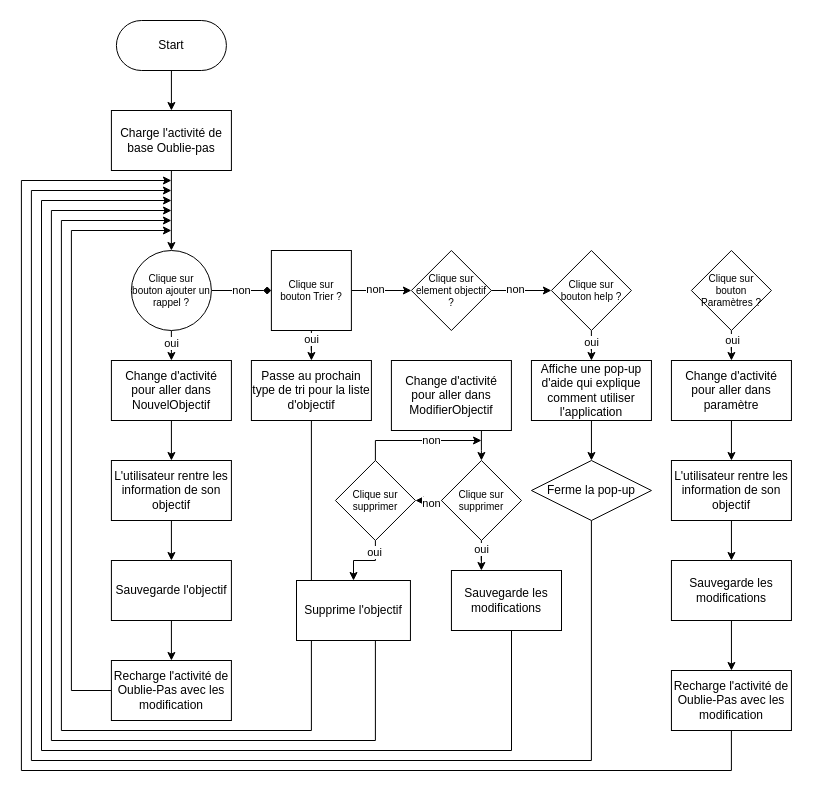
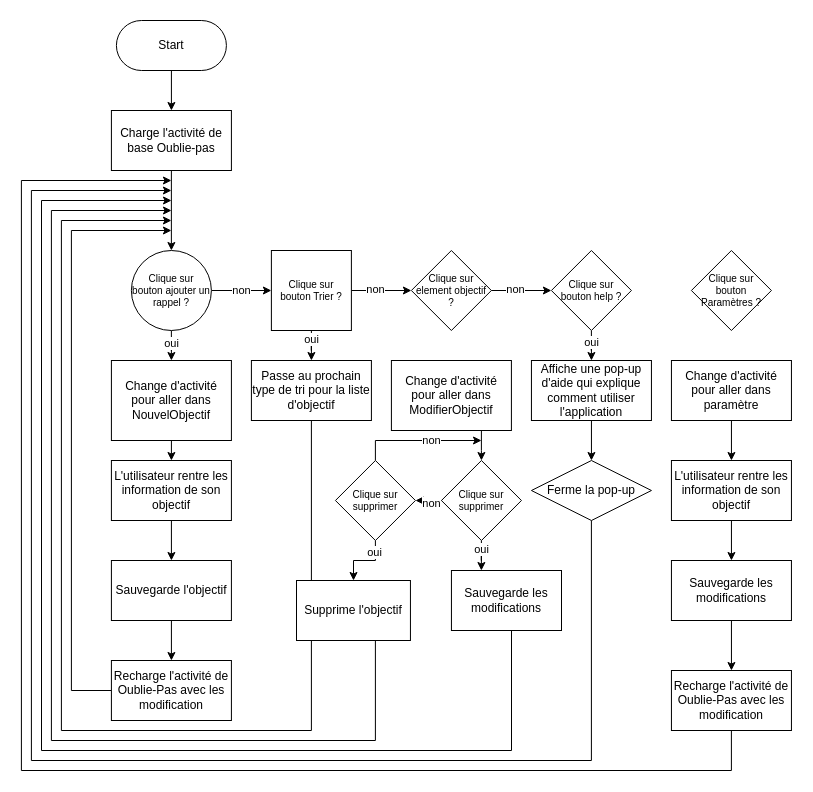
  <mxCell id="0" />
  <mxCell id="1" parent="0" />
  <mxCell id="2" style="edgeStyle=orthogonalEdgeStyle;rounded=0;orthogonalLoop=1;jettySize=auto;html=1;" parent="1" source="3" target="29" edge="1"><mxGeometry relative="1" as="geometry" /></mxCell>
  <mxCell id="3" value="Start" style="rounded=1;whiteSpace=wrap;html=1;arcSize=50;" parent="1" vertex="1"><mxGeometry x="115.91" width="110" height="50" as="geometry" y="20" /></mxCell>
- <mxCell id="4" value="non" style="edgeStyle=orthogonalEdgeStyle;rounded=0;orthogonalLoop=1;jettySize=auto;html=1;exitX=1;exitY=0.5;exitDx=0;exitDy=0;entryX=0;entryY=0.5;entryDx=0;entryDy=0;endArrow=diamond;" parent="1" source="7" target="12" edge="1"><mxGeometry relative="1" as="geometry"><mxPoint as="offset" /></mxGeometry></mxCell>
+ <mxCell id="4" value="non" style="edgeStyle=orthogonalEdgeStyle;rounded=0;orthogonalLoop=1;jettySize=auto;html=1;exitX=1;exitY=0.5;exitDx=0;exitDy=0;entryX=0;entryY=0.5;entryDx=0;entryDy=0;" parent="1" source="7" target="12" edge="1"><mxGeometry relative="1" as="geometry"><mxPoint as="offset" /></mxGeometry></mxCell>
  <mxCell id="5" style="edgeStyle=orthogonalEdgeStyle;rounded=0;orthogonalLoop=1;jettySize=auto;html=1;" parent="1" source="7" target="19" edge="1"><mxGeometry relative="1" as="geometry" /></mxCell>
  <mxCell id="6" value="oui" style="edgeLabel;html=1;align=center;verticalAlign=middle;resizable=0;points=[];" vertex="1" connectable="0" parent="5"><mxGeometry x="0.134" relative="1" as="geometry"><mxPoint as="offset" /></mxGeometry></mxCell>
  <mxCell id="7" value="Clique sur bouton ajouter un rappel ?" style="ellipse;whiteSpace=wrap;html=1;fontSize=10;" parent="1" vertex="1"><mxGeometry x="130.89" y="250" width="80" height="80" as="geometry" /></mxCell>
  <mxCell id="8" style="edgeStyle=orthogonalEdgeStyle;rounded=0;orthogonalLoop=1;jettySize=auto;html=1;entryX=0;entryY=0.5;entryDx=0;entryDy=0;" parent="1" source="12" target="15" edge="1"><mxGeometry relative="1" as="geometry" /></mxCell>
  <mxCell id="9" value="non" style="edgeLabel;html=1;align=center;verticalAlign=middle;resizable=0;points=[];" vertex="1" connectable="0" parent="8"><mxGeometry x="-0.191" y="2" relative="1" as="geometry"><mxPoint as="offset" /></mxGeometry></mxCell>
  <mxCell id="10" style="edgeStyle=orthogonalEdgeStyle;rounded=0;orthogonalLoop=1;jettySize=auto;html=1;entryX=0.5;entryY=0;entryDx=0;entryDy=0;" parent="1" source="12" target="21" edge="1"><mxGeometry relative="1" as="geometry" /></mxCell>
  <mxCell id="11" value="oui" style="edgeLabel;html=1;align=center;verticalAlign=middle;resizable=0;points=[];" vertex="1" connectable="0" parent="10"><mxGeometry x="-0.666" relative="1" as="geometry"><mxPoint as="offset" /></mxGeometry></mxCell>
  <mxCell id="12" value="Clique sur bouton Trier ?" style="whiteSpace=wrap;html=1;fontSize=10;rounded=0;" parent="1" vertex="1"><mxGeometry x="270.89" y="250" width="80" height="80" as="geometry" /></mxCell>
  <mxCell id="13" style="edgeStyle=orthogonalEdgeStyle;rounded=0;orthogonalLoop=1;jettySize=auto;html=1;exitX=1;exitY=0.5;exitDx=0;exitDy=0;entryX=0;entryY=0.5;entryDx=0;entryDy=0;" parent="1" source="15" edge="1"><mxGeometry relative="1" as="geometry"><mxPoint x="550.89" y="290" as="targetPoint" /></mxGeometry></mxCell>
  <mxCell id="14" value="non" style="edgeLabel;html=1;align=center;verticalAlign=middle;resizable=0;points=[];" vertex="1" connectable="0" parent="13"><mxGeometry x="-0.198" y="2" relative="1" as="geometry"><mxPoint as="offset" /></mxGeometry></mxCell>
  <mxCell id="15" value="Clique sur element objectif ?" style="rhombus;whiteSpace=wrap;html=1;fontSize=10;spacingBottom=0;spacingLeft=0;" parent="1" vertex="1"><mxGeometry x="410.89" y="250" width="80" height="80" as="geometry" /></mxCell>
  <mxCell id="16" style="edgeStyle=orthogonalEdgeStyle;rounded=0;orthogonalLoop=1;jettySize=auto;html=1;entryX=0.5;entryY=0;entryDx=0;entryDy=0;" parent="1" source="18" target="25" edge="1"><mxGeometry relative="1" as="geometry" /></mxCell>
  <mxCell id="17" value="oui" style="edgeLabel;html=1;align=center;verticalAlign=middle;resizable=0;points=[];" vertex="1" connectable="0" parent="16"><mxGeometry x="0.267" relative="1" as="geometry"><mxPoint as="offset" /></mxGeometry></mxCell>
  <mxCell id="18" value="Clique sur bouton help ?" style="rhombus;whiteSpace=wrap;html=1;fontSize=10;" parent="1" vertex="1"><mxGeometry x="550.92" y="250" width="80" height="80" as="geometry" /></mxCell>
- <mxCell id="19" value="Change d'activité pour aller dans NouvelObjectif" style="rounded=0;whiteSpace=wrap;html=1;" parent="1" vertex="1"><mxGeometry x="110.91" y="360" width="120" height="60" as="geometry" /></mxCell>
+ <mxCell id="19" value="Change d'activité pour aller dans NouvelObjectif" style="rounded=0;whiteSpace=wrap;html=1;" parent="1" vertex="1"><mxGeometry x="110.91" y="360" width="120" height="80" as="geometry" /></mxCell>
  <mxCell id="20" style="edgeStyle=orthogonalEdgeStyle;rounded=0;orthogonalLoop=1;jettySize=auto;html=1;" parent="1" source="21" edge="1"><mxGeometry relative="1" as="geometry"><mxPoint x="170.94" y="220" as="targetPoint" /><Array as="points"><mxPoint x="310.94" y="730" /><mxPoint x="60.94" y="730" /><mxPoint x="60.94" y="220" /><mxPoint x="170.94" y="220" /></Array></mxGeometry></mxCell>
  <mxCell id="21" value="Passe au prochain type de tri pour la liste d'objectif" style="rounded=0;whiteSpace=wrap;html=1;" parent="1" vertex="1"><mxGeometry x="250.91" y="360" width="120" height="60" as="geometry" /></mxCell>
  <mxCell id="22" style="edgeStyle=orthogonalEdgeStyle;rounded=0;orthogonalLoop=1;jettySize=auto;html=1;entryX=0.5;entryY=0;entryDx=0;entryDy=0;" parent="1" source="23" edge="1" target="50"><mxGeometry relative="1" as="geometry"><mxPoint x="450.91" y="460" as="targetPoint" /><Array as="points"><mxPoint x="480.94" y="450" /><mxPoint x="480.94" y="450" /></Array></mxGeometry></mxCell>
  <mxCell id="23" value="Change d'activité pour aller dans ModifierObjectif" style="rounded=0;whiteSpace=wrap;html=1;" parent="1" vertex="1"><mxGeometry x="390.91" y="360" width="120" height="70" as="geometry" /></mxCell>
  <mxCell id="24" style="edgeStyle=orthogonalEdgeStyle;rounded=0;orthogonalLoop=1;jettySize=auto;html=1;entryX=0.5;entryY=0;entryDx=0;entryDy=0;" parent="1" source="25" target="41" edge="1"><mxGeometry relative="1" as="geometry" /></mxCell>
  <mxCell id="25" value="Affiche une pop-up&lt;br&gt;d'aide qui explique comment utiliser l'application" style="rounded=0;whiteSpace=wrap;html=1;" parent="1" vertex="1"><mxGeometry x="530.94" y="360" width="120" height="60" as="geometry" /></mxCell>
  <mxCell id="26" value="" style="endArrow=classic;html=1;rounded=0;exitX=0.5;exitY=1;exitDx=0;exitDy=0;" parent="1" source="19" edge="1"><mxGeometry width="50" height="50" relative="1" as="geometry"><mxPoint x="190.91" y="560" as="sourcePoint" /><mxPoint x="170.91" y="460" as="targetPoint" /></mxGeometry></mxCell>
  <mxCell id="27" value="L'utilisateur rentre les information de son objectif" style="rounded=0;whiteSpace=wrap;html=1;" parent="1" vertex="1"><mxGeometry x="110.91" y="460" width="120" height="60" as="geometry" /></mxCell>
  <mxCell id="28" style="edgeStyle=orthogonalEdgeStyle;rounded=0;orthogonalLoop=1;jettySize=auto;html=1;entryX=0.5;entryY=0;entryDx=0;entryDy=0;" parent="1" source="29" target="7" edge="1"><mxGeometry relative="1" as="geometry" /></mxCell>
  <mxCell id="29" value="Charge l'activité de base Oublie-pas" style="rounded=0;whiteSpace=wrap;html=1;" parent="1" vertex="1"><mxGeometry x="110.91" y="110" width="120" height="60" as="geometry" /></mxCell>
  <mxCell id="30" style="edgeStyle=orthogonalEdgeStyle;rounded=0;orthogonalLoop=1;jettySize=auto;html=1;exitX=0.5;exitY=1;exitDx=0;exitDy=0;entryX=0.5;entryY=0;entryDx=0;entryDy=0;" parent="1" source="31" target="34" edge="1"><mxGeometry relative="1" as="geometry" /></mxCell>
  <mxCell id="31" value="Sauvegarde l'objectif" style="rounded=0;whiteSpace=wrap;html=1;" parent="1" vertex="1"><mxGeometry x="110.91" y="560" width="120" height="60" as="geometry" /></mxCell>
  <mxCell id="32" value="" style="endArrow=classic;html=1;rounded=0;exitX=0.5;exitY=1;exitDx=0;exitDy=0;" parent="1" source="27" target="31" edge="1"><mxGeometry width="50" height="50" relative="1" as="geometry"><mxPoint x="-9.06" y="550" as="sourcePoint" /><mxPoint x="40.94" y="500" as="targetPoint" /></mxGeometry></mxCell>
  <mxCell id="33" style="edgeStyle=orthogonalEdgeStyle;rounded=0;orthogonalLoop=1;jettySize=auto;html=1;" parent="1" source="34" edge="1"><mxGeometry relative="1" as="geometry"><mxPoint x="170.94" y="230" as="targetPoint" /><Array as="points"><mxPoint x="70.94" y="690" /><mxPoint x="70.94" y="230" /><mxPoint x="170.94" y="230" /></Array></mxGeometry></mxCell>
  <mxCell id="34" value="Recharge l'activité de Oublie-Pas avec les modification" style="rounded=0;whiteSpace=wrap;html=1;" parent="1" vertex="1"><mxGeometry x="110.91" y="660" width="120" height="60" as="geometry" /></mxCell>
- <mxCell id="35" style="edgeStyle=orthogonalEdgeStyle;rounded=0;orthogonalLoop=1;jettySize=auto;html=1;entryX=0.5;entryY=0;entryDx=0;entryDy=0;" parent="1" source="37" target="39" edge="1"><mxGeometry relative="1" as="geometry" /></mxCell>
- <mxCell id="36" value="oui" style="edgeLabel;html=1;align=center;verticalAlign=middle;resizable=0;points=[];" vertex="1" connectable="0" parent="35"><mxGeometry x="0.2" y="1" relative="1" as="geometry"><mxPoint as="offset" /></mxGeometry></mxCell>
  <mxCell id="37" value="Clique sur bouton Paramètres ?" style="rhombus;whiteSpace=wrap;html=1;fontSize=10;" parent="1" vertex="1"><mxGeometry x="690.92" y="250" width="80" height="80" as="geometry" /></mxCell>
  <mxCell id="38" style="edgeStyle=orthogonalEdgeStyle;rounded=0;orthogonalLoop=1;jettySize=auto;html=1;entryX=0.5;entryY=0;entryDx=0;entryDy=0;" parent="1" source="39" target="43" edge="1"><mxGeometry relative="1" as="geometry" /></mxCell>
  <mxCell id="39" value="Change d'activité pour aller dans paramètre" style="rounded=0;whiteSpace=wrap;html=1;" parent="1" vertex="1"><mxGeometry x="670.94" y="360" width="120" height="60" as="geometry" /></mxCell>
  <mxCell id="40" style="edgeStyle=orthogonalEdgeStyle;rounded=0;orthogonalLoop=1;jettySize=auto;html=1;" parent="1" source="41" edge="1"><mxGeometry relative="1" as="geometry"><mxPoint x="170.94" y="190" as="targetPoint" /><Array as="points"><mxPoint x="590.94" y="760" /><mxPoint x="30.94" y="760" /><mxPoint x="30.94" y="190" /></Array></mxGeometry></mxCell>
  <mxCell id="41" value="Ferme la pop-up" style="rhombus;whiteSpace=wrap;html=1;" parent="1" vertex="1"><mxGeometry x="530.94" y="460" width="120" height="60" as="geometry" /></mxCell>
  <mxCell id="42" style="edgeStyle=orthogonalEdgeStyle;rounded=0;orthogonalLoop=1;jettySize=auto;html=1;entryX=0.5;entryY=0;entryDx=0;entryDy=0;" parent="1" source="43" target="45" edge="1"><mxGeometry relative="1" as="geometry" /></mxCell>
  <mxCell id="43" value="L'utilisateur rentre les information de son objectif" style="rounded=0;whiteSpace=wrap;html=1;" parent="1" vertex="1"><mxGeometry x="670.94" y="460" width="120" height="60" as="geometry" /></mxCell>
  <mxCell id="44" style="edgeStyle=orthogonalEdgeStyle;rounded=0;orthogonalLoop=1;jettySize=auto;html=1;entryX=0.5;entryY=0;entryDx=0;entryDy=0;" parent="1" source="45" target="47" edge="1"><mxGeometry relative="1" as="geometry" /></mxCell>
  <mxCell id="45" value="Sauvegarde les modifications" style="rounded=0;whiteSpace=wrap;html=1;" parent="1" vertex="1"><mxGeometry x="670.94" y="560" width="120" height="60" as="geometry" /></mxCell>
  <mxCell id="46" style="edgeStyle=orthogonalEdgeStyle;rounded=0;orthogonalLoop=1;jettySize=auto;html=1;" parent="1" source="47" edge="1"><mxGeometry relative="1" as="geometry"><mxPoint x="170.94" y="180" as="targetPoint" /><Array as="points"><mxPoint x="730.94" y="770" /><mxPoint x="20.94" y="770" /><mxPoint x="20.94" y="180" /></Array></mxGeometry></mxCell>
  <mxCell id="47" value="Recharge l'activité de Oublie-Pas avec les modification" style="rounded=0;whiteSpace=wrap;html=1;" parent="1" vertex="1"><mxGeometry x="670.94" y="670" width="120" height="60" as="geometry" /></mxCell>
  <mxCell id="48" style="edgeStyle=orthogonalEdgeStyle;rounded=0;orthogonalLoop=1;jettySize=auto;html=1;entryX=0.272;entryY=0;entryDx=0;entryDy=0;entryPerimeter=0;" edge="1" parent="1" source="50" target="58"><mxGeometry relative="1" as="geometry" /></mxCell>
  <mxCell id="49" value="oui" style="edgeLabel;html=1;align=center;verticalAlign=middle;resizable=0;points=[];" vertex="1" connectable="0" parent="48"><mxGeometry x="-0.633" relative="1" as="geometry"><mxPoint as="offset" /></mxGeometry></mxCell>
  <mxCell id="50" value="Clique sur supprimer" style="rhombus;whiteSpace=wrap;html=1;fontSize=10;spacingBottom=0;spacingLeft=0;" vertex="1" parent="1"><mxGeometry x="440.94" y="460" width="80" height="80" as="geometry" /></mxCell>
  <mxCell id="51" style="edgeStyle=orthogonalEdgeStyle;rounded=0;orthogonalLoop=1;jettySize=auto;html=1;" edge="1" parent="1" source="54" target="60"><mxGeometry relative="1" as="geometry" /></mxCell>
  <mxCell id="52" value="oui" style="edgeLabel;html=1;align=center;verticalAlign=middle;resizable=0;points=[];" vertex="1" connectable="0" parent="51"><mxGeometry x="-0.599" y="-1" relative="1" as="geometry"><mxPoint as="offset" /></mxGeometry></mxCell>
  <mxCell id="53" value="non" style="edgeStyle=orthogonalEdgeStyle;rounded=0;orthogonalLoop=1;jettySize=auto;html=1;" edge="1" parent="1" source="54"><mxGeometry x="0.207" relative="1" as="geometry"><mxPoint x="481" y="440" as="targetPoint" /><Array as="points"><mxPoint x="375" y="440" /></Array><mxPoint as="offset" /></mxGeometry></mxCell>
  <mxCell id="54" value="Clique sur supprimer" style="rhombus;whiteSpace=wrap;html=1;fontSize=10;spacingBottom=0;spacingLeft=0;" vertex="1" parent="1"><mxGeometry x="334.94" y="460" width="80" height="80" as="geometry" /></mxCell>
  <mxCell id="55" value="" style="endArrow=classic;html=1;rounded=0;exitX=0;exitY=0.5;exitDx=0;exitDy=0;entryX=1;entryY=0.5;entryDx=0;entryDy=0;" edge="1" parent="1" source="50" target="54"><mxGeometry width="50" height="50" relative="1" as="geometry"><mxPoint x="480.94" y="660" as="sourcePoint" /><mxPoint x="530.94" y="610" as="targetPoint" /></mxGeometry></mxCell>
  <mxCell id="56" value="non" style="edgeLabel;html=1;align=center;verticalAlign=middle;resizable=0;points=[];" vertex="1" connectable="0" parent="55"><mxGeometry x="-0.235" y="2" relative="1" as="geometry"><mxPoint as="offset" /></mxGeometry></mxCell>
  <mxCell id="57" style="edgeStyle=orthogonalEdgeStyle;rounded=0;orthogonalLoop=1;jettySize=auto;html=1;" edge="1" parent="1" source="58"><mxGeometry relative="1" as="geometry"><mxPoint x="171" y="200" as="targetPoint" /><Array as="points"><mxPoint x="511" y="750" /><mxPoint x="41" y="750" /><mxPoint x="41" y="200" /></Array></mxGeometry></mxCell>
  <mxCell id="58" value="Sauvegarde les modifications" style="rounded=0;whiteSpace=wrap;html=1;" vertex="1" parent="1"><mxGeometry x="450.94" y="570" width="110.06" height="60" as="geometry" /></mxCell>
  <mxCell id="59" style="edgeStyle=orthogonalEdgeStyle;rounded=0;orthogonalLoop=1;jettySize=auto;html=1;" edge="1" parent="1" source="60"><mxGeometry relative="1" as="geometry"><mxPoint x="171" y="210" as="targetPoint" /><Array as="points"><mxPoint x="374.94" y="740" /><mxPoint x="50.94" y="740" /><mxPoint x="50.94" y="210" /></Array></mxGeometry></mxCell>
  <mxCell id="60" value="Supprime l'objectif" style="rounded=0;whiteSpace=wrap;html=1;" vertex="1" parent="1"><mxGeometry x="296" y="580" width="113.94" height="60" as="geometry" /></mxCell>
